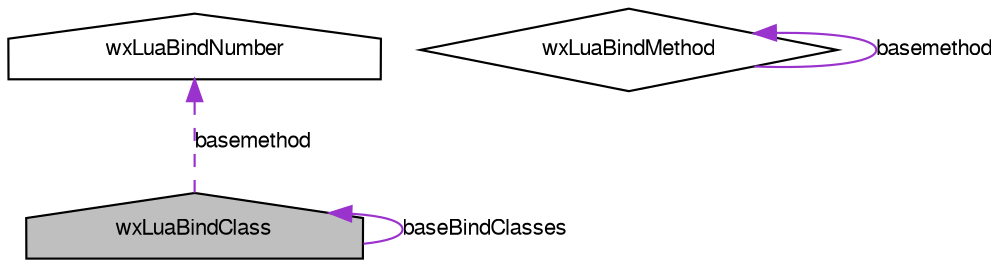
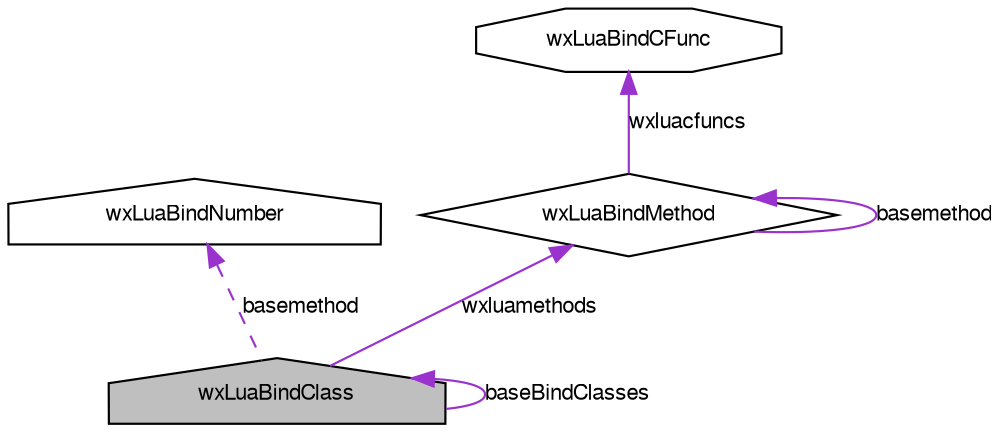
  digraph {
    node [color=black fillcolor=white fontname=FreeSans fontsize=10 shape=house style=filled]
    edge [color=darkorchid3 dir=back fontname=FreeSans fontsize=10 labelfontname=FreeSans labelfontsize=10 style=solid]
    n1 [fillcolor=grey75 fontcolor=black height=0.2 label=wxLuaBindClass width=0.4]
    n2 [height=0.2 label=wxLuaBindNumber width=0.4]
    n3 [height=0.2 label=wxLuaBindMethod shape=diamond width=0.4]
+   n4 [height=0.2 label=wxLuaBindCFunc shape=octagon width=0.4]
    n1 -> n1 [label=baseBindClasses]
    n2 -> n1 [label=basemethod style=dashed]
+   n3 -> n1 [label=wxluamethods]
    n3 -> n3 [label=basemethod]
+   n4 -> n3 [label=wxluacfuncs]
  }
